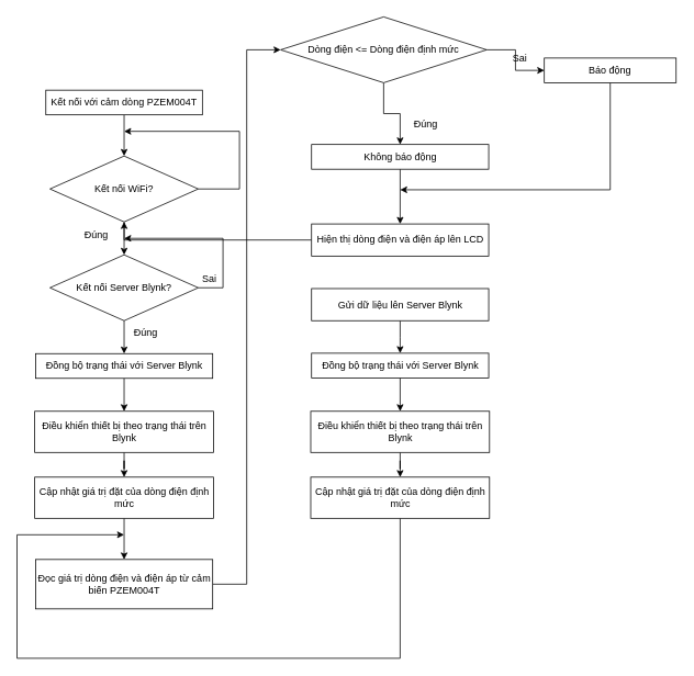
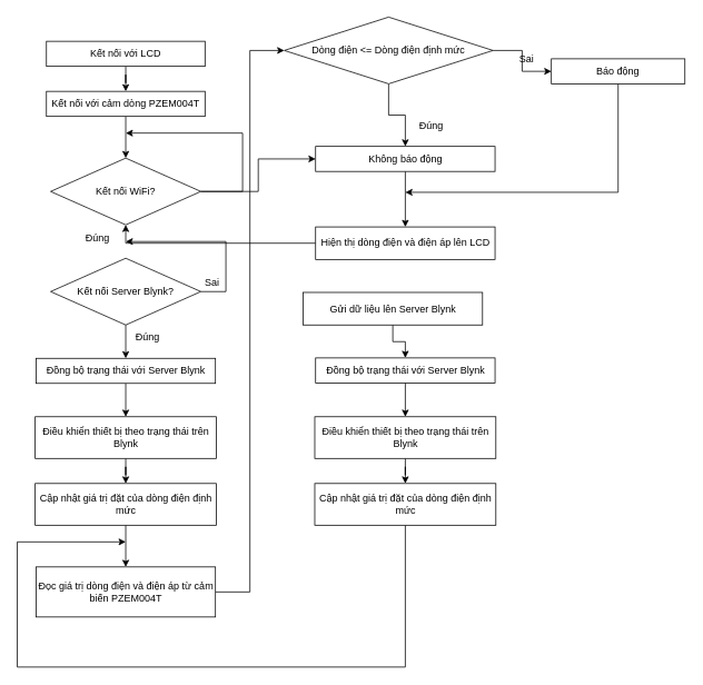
  <mxCell id="0" />
  <mxCell id="1" parent="0" />
+ <mxCell id="2" style="edgeStyle=orthogonalEdgeStyle;rounded=0;orthogonalLoop=1;jettySize=auto;html=1;entryX=0.5;entryY=0;entryDx=0;entryDy=0;" edge="1" parent="1" source="3" target="5"><mxGeometry relative="1" as="geometry" /></mxCell>
+ <mxCell id="3" value="Kết nối với LCD" style="rounded=0;whiteSpace=wrap;html=1;" vertex="1" parent="1"><mxGeometry x="55" y="49" width="190" height="30" as="geometry" /></mxCell>
  <mxCell id="4" style="edgeStyle=orthogonalEdgeStyle;rounded=0;orthogonalLoop=1;jettySize=auto;html=1;entryX=0.5;entryY=0;entryDx=0;entryDy=0;" edge="1" parent="1" source="5" target="8"><mxGeometry relative="1" as="geometry" /></mxCell>
  <mxCell id="5" value="Kết nối với cảm dòng PZEM004T" style="rounded=0;whiteSpace=wrap;html=1;" vertex="1" parent="1"><mxGeometry x="55" y="109" width="190" height="30" as="geometry" /></mxCell>
  <mxCell id="6" style="edgeStyle=orthogonalEdgeStyle;rounded=0;orthogonalLoop=1;jettySize=auto;html=1;" edge="1" parent="1" source="8"><mxGeometry relative="1" as="geometry"><mxPoint x="150" y="159" as="targetPoint" /><Array as="points"><mxPoint x="290" y="229" /><mxPoint x="290" y="159" /></Array></mxGeometry></mxCell>
- <mxCell id="7" style="edgeStyle=orthogonalEdgeStyle;rounded=0;orthogonalLoop=1;jettySize=auto;html=1;entryX=0.5;entryY=0;entryDx=0;entryDy=0;" edge="1" parent="1" source="8" target="12"><mxGeometry relative="1" as="geometry" /></mxCell>
+ <mxCell id="7" style="edgeStyle=orthogonalEdgeStyle;rounded=0;orthogonalLoop=1;jettySize=auto;html=1;" edge="1" parent="1" source="8" target="23"><mxGeometry relative="1" as="geometry" /></mxCell>
  <mxCell id="8" value="Kết nối WiFi?" style="rhombus;whiteSpace=wrap;html=1;" vertex="1" parent="1"><mxGeometry x="60" y="189" width="180" height="80" as="geometry" /></mxCell>
  <mxCell id="9" value="Sai" style="text;html=1;resizable=0;points=[];autosize=1;align=left;verticalAlign=top;spacingTop=-4;" vertex="1" parent="1"><mxGeometry x="242.5" y="329" width="30" height="20" as="geometry" /></mxCell>
  <mxCell id="10" style="edgeStyle=orthogonalEdgeStyle;rounded=0;orthogonalLoop=1;jettySize=auto;html=1;entryX=0.5;entryY=0;entryDx=0;entryDy=0;" edge="1" parent="1" source="12" target="15"><mxGeometry relative="1" as="geometry" /></mxCell>
  <mxCell id="11" style="edgeStyle=orthogonalEdgeStyle;rounded=0;orthogonalLoop=1;jettySize=auto;html=1;" edge="1" parent="1" source="12"><mxGeometry relative="1" as="geometry"><mxPoint x="150" y="289" as="targetPoint" /><Array as="points"><mxPoint x="270" y="349" /><mxPoint x="270" y="289" /></Array></mxGeometry></mxCell>
  <mxCell id="12" value="Kết nối Server Blynk?" style="rhombus;whiteSpace=wrap;html=1;" vertex="1" parent="1"><mxGeometry x="60" y="309" width="180" height="80" as="geometry" /></mxCell>
  <mxCell id="13" value="Đúng" style="text;html=1;resizable=0;points=[];autosize=1;align=left;verticalAlign=top;spacingTop=-4;" vertex="1" parent="1"><mxGeometry x="100" y="275" width="40" height="20" as="geometry" /></mxCell>
  <mxCell id="14" style="edgeStyle=orthogonalEdgeStyle;rounded=0;orthogonalLoop=1;jettySize=auto;html=1;entryX=0.5;entryY=0;entryDx=0;entryDy=0;" edge="1" parent="1" source="15" target="35"><mxGeometry relative="1" as="geometry" /></mxCell>
  <mxCell id="15" value="Đồng bộ trạng thái với Server Blynk" style="rounded=0;whiteSpace=wrap;html=1;" vertex="1" parent="1"><mxGeometry x="42.5" y="429" width="215" height="30" as="geometry" /></mxCell>
  <mxCell id="16" value="Đúng" style="text;html=1;resizable=0;points=[];autosize=1;align=left;verticalAlign=top;spacingTop=-4;" vertex="1" parent="1"><mxGeometry x="160" y="394" width="40" height="20" as="geometry" /></mxCell>
  <mxCell id="17" style="edgeStyle=orthogonalEdgeStyle;rounded=0;orthogonalLoop=1;jettySize=auto;html=1;entryX=0;entryY=0.5;entryDx=0;entryDy=0;" edge="1" parent="1" source="18" target="21"><mxGeometry relative="1" as="geometry" /></mxCell>
  <mxCell id="18" value="Đọc giá trị dòng điện và điện áp từ cảm biến PZEM004T" style="rounded=0;whiteSpace=wrap;html=1;" vertex="1" parent="1"><mxGeometry x="42.5" y="679" width="215" height="60" as="geometry" /></mxCell>
  <mxCell id="19" style="edgeStyle=orthogonalEdgeStyle;rounded=0;orthogonalLoop=1;jettySize=auto;html=1;entryX=0.5;entryY=0;entryDx=0;entryDy=0;" edge="1" parent="1" source="21" target="23"><mxGeometry relative="1" as="geometry" /></mxCell>
  <mxCell id="20" style="edgeStyle=orthogonalEdgeStyle;rounded=0;orthogonalLoop=1;jettySize=auto;html=1;entryX=0;entryY=0.5;entryDx=0;entryDy=0;" edge="1" parent="1" source="21" target="26"><mxGeometry relative="1" as="geometry" /></mxCell>
  <mxCell id="21" value="Dòng điện &amp;lt;= Dòng điện định mức" style="rhombus;whiteSpace=wrap;html=1;" vertex="1" parent="1"><mxGeometry x="340" y="20" width="250" height="80" as="geometry" /></mxCell>
  <mxCell id="22" style="edgeStyle=orthogonalEdgeStyle;rounded=0;orthogonalLoop=1;jettySize=auto;html=1;entryX=0.5;entryY=0;entryDx=0;entryDy=0;" edge="1" parent="1" source="23" target="29"><mxGeometry relative="1" as="geometry" /></mxCell>
  <mxCell id="23" value="Không báo động" style="rounded=0;whiteSpace=wrap;html=1;" vertex="1" parent="1"><mxGeometry x="377.5" y="175" width="215" height="30" as="geometry" /></mxCell>
  <mxCell id="24" value="Đúng" style="text;html=1;resizable=0;points=[];autosize=1;align=left;verticalAlign=top;spacingTop=-4;" vertex="1" parent="1"><mxGeometry x="500" y="140" width="40" height="20" as="geometry" /></mxCell>
  <mxCell id="25" style="edgeStyle=orthogonalEdgeStyle;rounded=0;orthogonalLoop=1;jettySize=auto;html=1;" edge="1" parent="1" source="26"><mxGeometry relative="1" as="geometry"><mxPoint x="485" y="230" as="targetPoint" /><Array as="points"><mxPoint x="740" y="230" /><mxPoint x="485" y="230" /></Array></mxGeometry></mxCell>
  <mxCell id="26" value="Báo động" style="rounded=0;whiteSpace=wrap;html=1;" vertex="1" parent="1"><mxGeometry x="660" y="70" width="160" height="30" as="geometry" /></mxCell>
  <mxCell id="27" value="Sai" style="text;html=1;resizable=0;points=[];autosize=1;align=left;verticalAlign=top;spacingTop=-4;" vertex="1" parent="1"><mxGeometry x="620" y="60" width="30" height="20" as="geometry" /></mxCell>
  <mxCell id="28" style="edgeStyle=orthogonalEdgeStyle;rounded=0;orthogonalLoop=1;jettySize=auto;html=1;" edge="1" parent="1" source="29" target="8"><mxGeometry relative="1" as="geometry" /></mxCell>
  <mxCell id="29" value="Hiện thị dòng điện và điện áp lên LCD" style="rounded=0;whiteSpace=wrap;html=1;" vertex="1" parent="1"><mxGeometry x="377.5" y="271.5" width="215" height="39" as="geometry" /></mxCell>
  <mxCell id="30" style="edgeStyle=orthogonalEdgeStyle;rounded=0;orthogonalLoop=1;jettySize=auto;html=1;entryX=0.5;entryY=0;entryDx=0;entryDy=0;" edge="1" parent="1" source="31" target="33"><mxGeometry relative="1" as="geometry" /></mxCell>
- <mxCell id="31" value="Gửi dữ liệu lên Server Blynk" style="rounded=0;whiteSpace=wrap;html=1;" vertex="1" parent="1"><mxGeometry x="377.5" y="350" width="215" height="39" as="geometry" /></mxCell>
+ <mxCell id="31" value="Gửi dữ liệu lên Server Blynk" style="rounded=0;whiteSpace=wrap;html=1;" vertex="1" parent="1"><mxGeometry x="362.5" y="350" width="215" height="39" as="geometry" /></mxCell>
  <mxCell id="32" style="edgeStyle=orthogonalEdgeStyle;rounded=0;orthogonalLoop=1;jettySize=auto;html=1;" edge="1" parent="1" source="33" target="37"><mxGeometry relative="1" as="geometry" /></mxCell>
  <mxCell id="33" value="Đồng bộ trạng thái với Server Blynk" style="rounded=0;whiteSpace=wrap;html=1;" vertex="1" parent="1"><mxGeometry x="377.5" y="428.5" width="215" height="30" as="geometry" /></mxCell>
  <mxCell id="34" style="edgeStyle=orthogonalEdgeStyle;rounded=0;orthogonalLoop=1;jettySize=auto;html=1;entryX=0.5;entryY=0;entryDx=0;entryDy=0;" edge="1" parent="1" source="35" target="41"><mxGeometry relative="1" as="geometry" /></mxCell>
  <mxCell id="35" value="Điều khiển thiết bị theo trạng thái trên Blynk" style="rounded=0;whiteSpace=wrap;html=1;" vertex="1" parent="1"><mxGeometry x="41.5" y="499" width="217" height="50" as="geometry" /></mxCell>
  <mxCell id="36" style="edgeStyle=orthogonalEdgeStyle;rounded=0;orthogonalLoop=1;jettySize=auto;html=1;entryX=0.5;entryY=0;entryDx=0;entryDy=0;" edge="1" parent="1" source="37" target="39"><mxGeometry relative="1" as="geometry" /></mxCell>
  <mxCell id="37" value="Điều khiển thiết bị theo trạng thái trên Blynk" style="rounded=0;whiteSpace=wrap;html=1;" vertex="1" parent="1"><mxGeometry x="376.5" y="499" width="217" height="50" as="geometry" /></mxCell>
  <mxCell id="38" style="edgeStyle=orthogonalEdgeStyle;rounded=0;orthogonalLoop=1;jettySize=auto;html=1;" edge="1" parent="1" source="39"><mxGeometry relative="1" as="geometry"><mxPoint x="150" y="649" as="targetPoint" /><Array as="points"><mxPoint x="485" y="799" /><mxPoint x="20" y="799" /><mxPoint x="20" y="649" /></Array></mxGeometry></mxCell>
  <mxCell id="39" value="Cập nhật giá trị đặt của dòng điện định mức" style="rounded=0;whiteSpace=wrap;html=1;" vertex="1" parent="1"><mxGeometry x="376.5" y="579" width="217" height="50" as="geometry" /></mxCell>
  <mxCell id="40" style="edgeStyle=orthogonalEdgeStyle;rounded=0;orthogonalLoop=1;jettySize=auto;html=1;entryX=0.5;entryY=0;entryDx=0;entryDy=0;" edge="1" parent="1" source="41" target="18"><mxGeometry relative="1" as="geometry" /></mxCell>
  <mxCell id="41" value="Cập nhật giá trị đặt của dòng điện định mức" style="rounded=0;whiteSpace=wrap;html=1;" vertex="1" parent="1"><mxGeometry x="41.5" y="579" width="217" height="50" as="geometry" /></mxCell>
